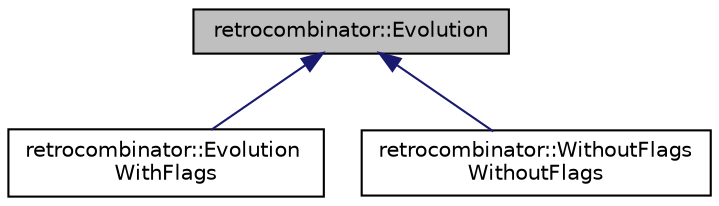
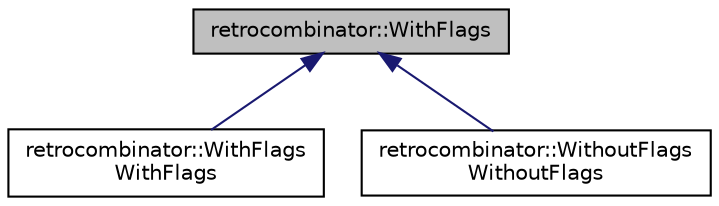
  digraph {
    node [color=black fillcolor=white fontname=Helvetica fontsize=10 shape=record style=filled]
    edge [color=midnightblue dir=back fontname=Helvetica fontsize=10 labelfontname=Helvetica labelfontsize=10 style=solid]
-   n1 [fillcolor=grey75 fontcolor=black height=0.2 label="retrocombinator::Evolution" width=0.4]
-   n2 [height=0.2 label="retrocombinator::Evolution\lWithFlags" width=0.4]
+   n1 [fillcolor=grey75 fontcolor=black height=0.2 label="retrocombinator::WithFlags" width=0.4]
+   n2 [height=0.2 label="retrocombinator::WithFlags\lWithFlags" width=0.4]
    n3 [height=0.2 label="retrocombinator::WithoutFlags\lWithoutFlags" width=0.4]
    n1 -> n2
    n1 -> n3
  }
